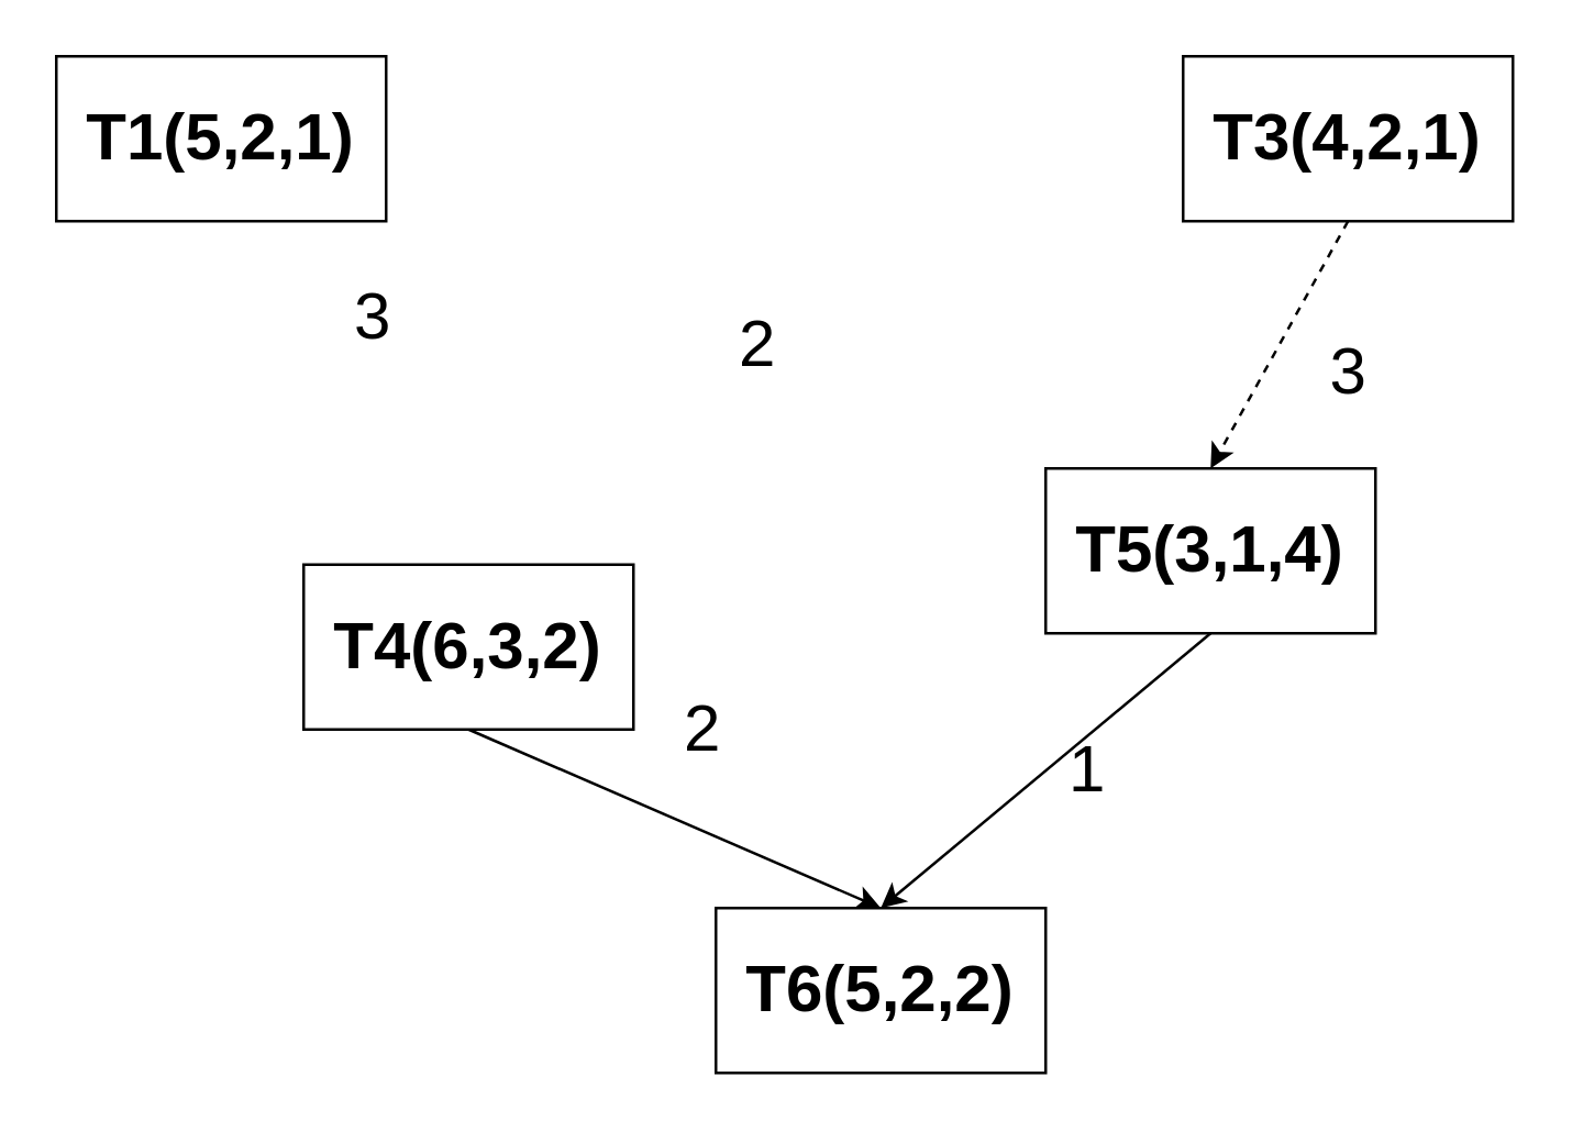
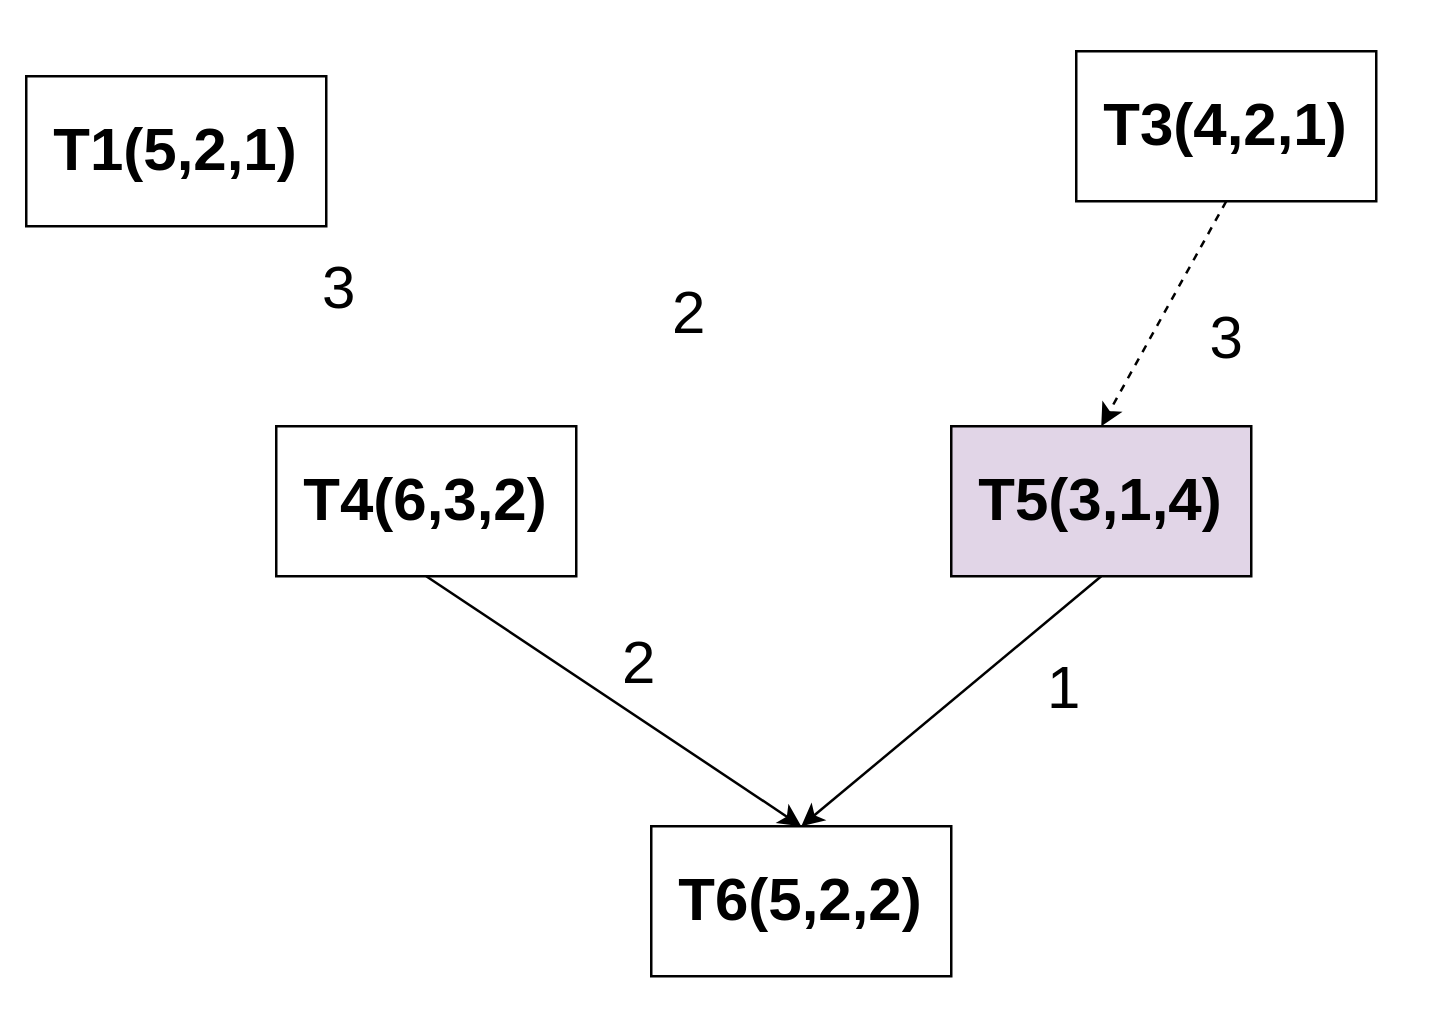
  <mxCell id="0" />
  <mxCell id="1" parent="0" />
- <mxCell id="2" value="&lt;font style=&quot;font-size: 24px;&quot;&gt;&lt;b&gt;T1(5,2,1)&lt;/b&gt;&lt;/font&gt;" style="rounded=0;whiteSpace=wrap;html=1;" vertex="1" parent="1"><mxGeometry x="20" y="20" width="120" height="60" as="geometry" /></mxCell>
+ <mxCell id="2" value="&lt;font style=&quot;font-size: 24px;&quot;&gt;&lt;b&gt;T1(5,2,1)&lt;/b&gt;&lt;/font&gt;" style="rounded=0;whiteSpace=wrap;html=1;" vertex="1" parent="1"><mxGeometry x="10" y="30" width="120" height="60" as="geometry" /></mxCell>
  <mxCell id="3" style="edgeStyle=none;rounded=0;orthogonalLoop=1;jettySize=auto;html=1;exitX=0.5;exitY=1;exitDx=0;exitDy=0;entryX=0.5;entryY=0;entryDx=0;entryDy=0;fontSize=24;" edge="1" parent="1" source="4" target="9"><mxGeometry relative="1" as="geometry" /></mxCell>
- <mxCell id="4" value="&lt;font style=&quot;font-size: 24px;&quot;&gt;&lt;b&gt;T4(6,3,2)&lt;/b&gt;&lt;/font&gt;" style="rounded=0;whiteSpace=wrap;html=1;" vertex="1" parent="1"><mxGeometry x="110" y="205" width="120" height="60" as="geometry" /></mxCell>
+ <mxCell id="4" value="&lt;font style=&quot;font-size: 24px;&quot;&gt;&lt;b&gt;T4(6,3,2)&lt;/b&gt;&lt;/font&gt;" style="rounded=0;whiteSpace=wrap;html=1;" vertex="1" parent="1"><mxGeometry x="110" y="170" width="120" height="60" as="geometry" /></mxCell>
  <mxCell id="5" style="edgeStyle=none;rounded=0;orthogonalLoop=1;jettySize=auto;html=1;exitX=0.5;exitY=1;exitDx=0;exitDy=0;entryX=0.5;entryY=0;entryDx=0;entryDy=0;fontSize=24;dashed=1;" edge="1" parent="1" source="6" target="8"><mxGeometry relative="1" as="geometry" /></mxCell>
  <mxCell id="6" value="&lt;font style=&quot;font-size: 24px;&quot;&gt;&lt;b&gt;T3(4,2,1)&lt;/b&gt;&lt;/font&gt;" style="rounded=0;whiteSpace=wrap;html=1;" vertex="1" parent="1"><mxGeometry x="430" y="20" width="120" height="60" as="geometry" /></mxCell>
  <mxCell id="7" style="edgeStyle=none;rounded=0;orthogonalLoop=1;jettySize=auto;html=1;exitX=0.5;exitY=1;exitDx=0;exitDy=0;fontSize=24;" edge="1" parent="1" source="8"><mxGeometry relative="1" as="geometry"><mxPoint x="320" y="330" as="targetPoint" /></mxGeometry></mxCell>
- <mxCell id="8" value="&lt;font style=&quot;font-size: 24px;&quot;&gt;&lt;b&gt;T5(3,1,4)&lt;/b&gt;&lt;/font&gt;" style="rounded=0;whiteSpace=wrap;html=1;" vertex="1" parent="1"><mxGeometry x="380" y="170" width="120" height="60" as="geometry" /></mxCell>
+ <mxCell id="8" value="&lt;font style=&quot;font-size: 24px;&quot;&gt;&lt;b&gt;T5(3,1,4)&lt;/b&gt;&lt;/font&gt;" style="rounded=0;whiteSpace=wrap;html=1;fillColor=#e1d5e7;" vertex="1" parent="1"><mxGeometry x="380" y="170" width="120" height="60" as="geometry" /></mxCell>
  <mxCell id="9" value="&lt;font style=&quot;font-size: 24px;&quot;&gt;&lt;b&gt;T6(5,2,2)&lt;/b&gt;&lt;/font&gt;" style="rounded=0;whiteSpace=wrap;html=1;" vertex="1" parent="1"><mxGeometry x="260" y="330" width="120" height="60" as="geometry" /></mxCell>
  <mxCell id="10" value="2" style="text;html=1;resizable=0;autosize=1;align=center;verticalAlign=middle;points=[];fillColor=none;strokeColor=none;rounded=0;fontSize=24;" vertex="1" parent="1"><mxGeometry x="260" y="110" width="30" height="30" as="geometry" /></mxCell>
- <mxCell id="11" value="1" style="text;html=1;resizable=0;autosize=1;align=center;verticalAlign=middle;points=[];fillColor=none;strokeColor=none;rounded=0;fontSize=24;" vertex="1" parent="1"><mxGeometry x="380" y="265" width="30" height="30" as="geometry" /></mxCell>
+ <mxCell id="11" value="1" style="text;html=1;resizable=0;autosize=1;align=center;verticalAlign=middle;points=[];fillColor=none;strokeColor=none;rounded=0;fontSize=24;" vertex="1" parent="1"><mxGeometry x="410" y="260" width="30" height="30" as="geometry" /></mxCell>
  <mxCell id="12" value="3" style="text;html=1;resizable=0;autosize=1;align=center;verticalAlign=middle;points=[];fillColor=none;strokeColor=none;rounded=0;fontSize=24;" vertex="1" parent="1"><mxGeometry x="475" y="120" width="30" height="30" as="geometry" /></mxCell>
  <mxCell id="13" value="3" style="text;html=1;resizable=0;autosize=1;align=center;verticalAlign=middle;points=[];fillColor=none;strokeColor=none;rounded=0;fontSize=24;" vertex="1" parent="1"><mxGeometry x="120" y="100" width="30" height="30" as="geometry" /></mxCell>
  <mxCell id="14" value="2" style="text;html=1;resizable=0;autosize=1;align=center;verticalAlign=middle;points=[];fillColor=none;strokeColor=none;rounded=0;fontSize=24;" vertex="1" parent="1"><mxGeometry x="240" y="250" width="30" height="30" as="geometry" /></mxCell>
